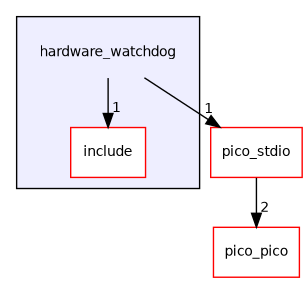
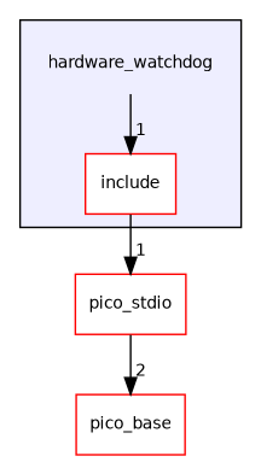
  digraph {
    compound=true
    node [fontname=Helvetica fontsize=10 shape=box color=red fillcolor=white style=filled]
    edge [headlabel=1 labeldistance=1.5 labelfontname=Helvetica labelfontsize=10]
    n1 [label=hardware_watchdog shape=plaintext color="" fillcolor="" style=""]
    n2 [label=include]
    n3 [label=pico_stdio]
-   n4 [label=pico_pico]
+   n4 [label=pico_base]
    subgraph cluster_1 {
      bgcolor="#eeeeff"
      pencolor=black
      n1
      n2
    }
    n1 -> n2
-   n1 -> n3
+   n2 -> n3
    n3 -> n4 [headlabel=2]
  }
